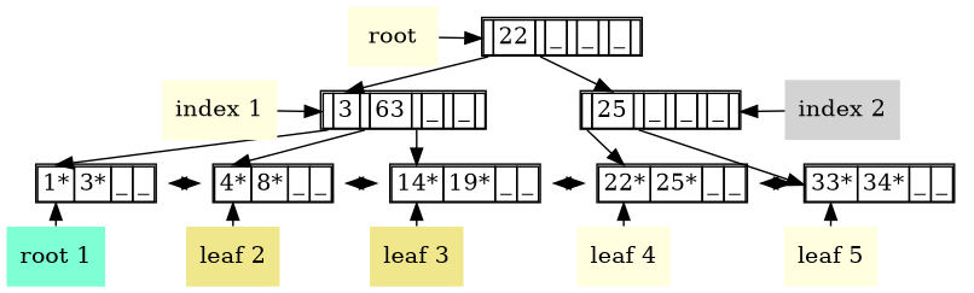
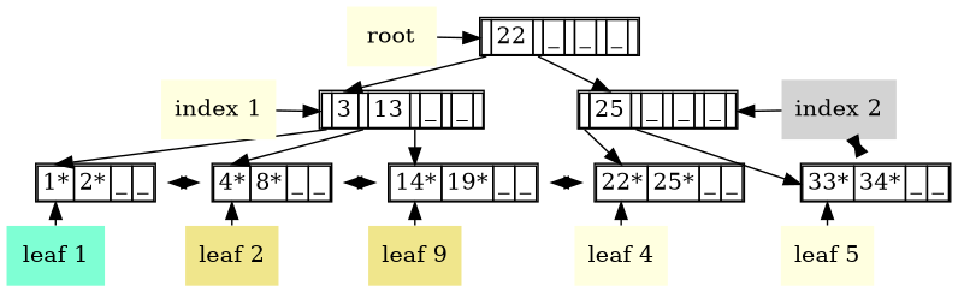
  digraph {
    nodespe=0.1
    ranksep=0.1
    splines=false
    node [shape=none]
    n1 [label=<<table border="1" cellborder="1" cellspacing="0">                     <tr>                         <td port="connector0"></td>                         <td port="key0">22</td>                         <td port="connector1"></td>                         <td port="key1">_</td>                         <td port="connector2"></td>                         <td port="key2">_</td>                         <td port="connector3"></td>                         <td port="key3">_</td>                         <td port="connector4"></td>                     </tr>                 </table>>]
    n2 [fillcolor=lightyellow label=root style=filled]
-   n3 [label=<<table border="1" cellborder="1" cellspacing="0">                     <tr>                         <td port="connector0"></td>                         <td port="key0">3</td>                         <td port="connector1"></td>                         <td port="key1">63</td>                         <td port="connector2"></td>                         <td port="key2">_</td>                         <td port="connector3"></td>                         <td port="key3">_</td>                         <td port="connector4"></td>                     </tr>                 </table>>]
+   n3 [label=<<table border="1" cellborder="1" cellspacing="0">                     <tr>                         <td port="connector0"></td>                         <td port="key0">3</td>                         <td port="connector1"></td>                         <td port="key1">13</td>                         <td port="connector2"></td>                         <td port="key2">_</td>                         <td port="connector3"></td>                         <td port="key3">_</td>                         <td port="connector4"></td>                     </tr>                 </table>>]
    n4 [label=<<table border="1" cellborder="1" cellspacing="0">                     <tr>                         <td port="connector0"></td>                         <td port="key0">25</td>                         <td port="connector1"></td>                         <td port="key1">_</td>                         <td port="connector2"></td>                         <td port="key2">_</td>                         <td port="connector3"></td>                         <td port="key3">_</td>                         <td port="connector4"></td>                     </tr>                 </table>>]
    n5 [fillcolor=lightyellow label="index 1" style=filled]
    n6 [fillcolor=lightgrey label="index 2" style=filled]
-   n7 [label=<<table border="1" cellborder="1" cellspacing="0">                     <tr>                         <td port="key0">1*</td>                         <td port="key1">3*</td>                         <td port="key2">_</td>                         <td port="key3">_</td>                     </tr>                 </table>>]
+   n7 [label=<<table border="1" cellborder="1" cellspacing="0">                     <tr>                         <td port="key0">1*</td>                         <td port="key1">2*</td>                         <td port="key2">_</td>                         <td port="key3">_</td>                     </tr>                 </table>>]
    n8 [label=<<table border="1" cellborder="1" cellspacing="0">                     <tr>                         <td port="key0">4*</td>                         <td port="key1">8*</td>                         <td port="key2">_</td>                         <td port="key3">_</td>                     </tr>                 </table>>]
    n9 [label=<<table border="1" cellborder="1" cellspacing="0">                     <tr>                         <td port="key0">14*</td>                         <td port="key1">19*</td>                         <td port="key2">_</td>                         <td port="key3">_</td>                     </tr>                 </table>>]
    n10 [label=<<table border="1" cellborder="1" cellspacing="0">                     <tr>                         <td port="key0">22*</td>                         <td port="key1">25*</td>                         <td port="key2">_</td>                         <td port="key3">_</td>                     </tr>                 </table>>]
    n11 [label=<<table border="1" cellborder="1" cellspacing="0">                     <tr>                         <td port="key0">33*</td>                         <td port="key1">34*</td>                         <td port="key2">_</td>                         <td port="key3">_</td>                     </tr>                 </table>>]
-   n12 [fillcolor=aquamarine label="root 1" style=filled]
+   n12 [fillcolor=aquamarine label="leaf 1" style=filled]
    n13 [fillcolor=khaki label="leaf 2" style=filled]
-   n14 [fillcolor=khaki label="leaf 3" style=filled]
+   n14 [fillcolor=khaki label="leaf 9" style=filled]
    n15 [fillcolor=lightyellow label="leaf 4" style=filled]
    n16 [fillcolor=lightyellow label="leaf 5" style=filled]
    rank1 [style=invisible shape=""]
    subgraph sub_1 {
      rank=min
      n1
      n2
    }
    subgraph sub_2 {
      rank=same
      n3
      n4
      n5
      n6
    }
    subgraph sub_3 {
      rank=same
      n7
      n8
      n9
      n10
      n11
    }
    subgraph sub_4 {
      rank=max
      n12
      n13
      n14
      n15
      n16
    }
    n1 -> n3 [headport=key0 tailport=connector0]
    n1 -> n4 [headport=key0 tailport=connector1]
    n2 -> n1 [headport=connector0]
    n3 -> n4 [style=invis]
    n3 -> n7 [headport=key0 tailport=connector0]
    n3 -> n8 [headport=key0 tailport=connector1]
    n3 -> n9 [headport=key0 tailport=connector2]
    n4 -> n6 [style=invis]
    n4 -> n10 [headport=key0 tailport=connector0]
    n4 -> n11 [headport=key0 tailport=connector1]
    n5 -> n3 [headport=connector0]
    n5 -> n3 [style=invis]
    n6 -> n4 [headport=connector4]
    n7 -> n8 [constraint=false dir=both]
    n8 -> n9 [constraint=false dir=both]
    n9 -> n10 [constraint=false dir=both]
-   n10 -> n11 [constraint=false dir=both]
+   n6 -> n11 [constraint=false dir=both]
    n12 -> n7 [headport=key0]
    n12 -> n13 [constraint=false style=invis]
    n13 -> n8 [headport=key0]
    n13 -> n14 [constraint=false style=invis]
    n14 -> n9 [headport=key0]
    n14 -> n15 [constraint=false style=invis]
    n15 -> n10 [headport=key0]
    n15 -> n16 [constraint=false style=invis]
    n16 -> n11 [headport=key0]
    rank1 -> n5 [style=invis]
  }
